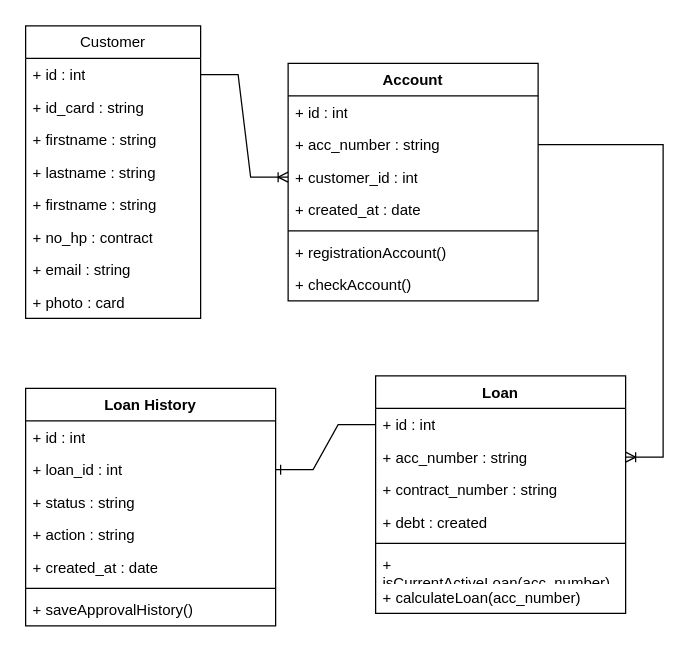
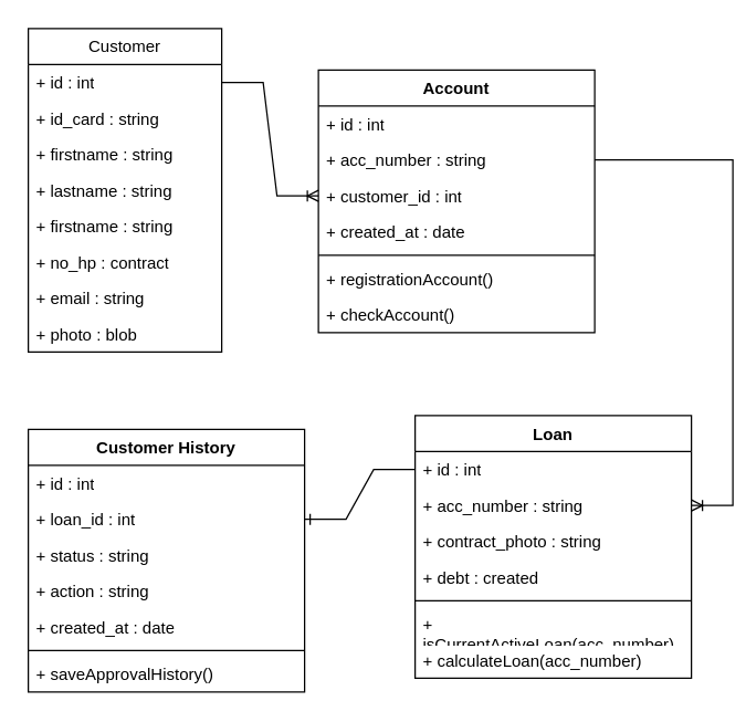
  <mxCell id="0" />
  <mxCell id="1" parent="0" />
  <mxCell id="2" value="Customer" style="swimlane;fontStyle=0;childLayout=stackLayout;horizontal=1;startSize=26;fillColor=none;horizontalStack=0;resizeParent=1;resizeParentMax=0;resizeLast=0;collapsible=1;marginBottom=0;whiteSpace=wrap;html=1;" vertex="1" parent="1"><mxGeometry x="20" y="20" width="140" height="234" as="geometry" /></mxCell>
  <mxCell id="3" value="+ id : int" style="text;strokeColor=none;fillColor=none;align=left;verticalAlign=top;spacingLeft=4;spacingRight=4;overflow=hidden;rotatable=0;points=[[0,0.5],[1,0.5]];portConstraint=eastwest;whiteSpace=wrap;html=1;" vertex="1" parent="2"><mxGeometry y="26" width="140" height="26" as="geometry" /></mxCell>
  <mxCell id="4" value="+ id_card : string" style="text;strokeColor=none;fillColor=none;align=left;verticalAlign=top;spacingLeft=4;spacingRight=4;overflow=hidden;rotatable=0;points=[[0,0.5],[1,0.5]];portConstraint=eastwest;whiteSpace=wrap;html=1;" vertex="1" parent="2"><mxGeometry y="52" width="140" height="26" as="geometry" /></mxCell>
  <mxCell id="5" value="+ firstname : string" style="text;strokeColor=none;fillColor=none;align=left;verticalAlign=top;spacingLeft=4;spacingRight=4;overflow=hidden;rotatable=0;points=[[0,0.5],[1,0.5]];portConstraint=eastwest;whiteSpace=wrap;html=1;" vertex="1" parent="2"><mxGeometry y="78" width="140" height="26" as="geometry" /></mxCell>
  <mxCell id="6" value="+ lastname : string" style="text;strokeColor=none;fillColor=none;align=left;verticalAlign=top;spacingLeft=4;spacingRight=4;overflow=hidden;rotatable=0;points=[[0,0.5],[1,0.5]];portConstraint=eastwest;whiteSpace=wrap;html=1;" vertex="1" parent="2"><mxGeometry y="104" width="140" height="26" as="geometry" /></mxCell>
  <mxCell id="7" value="+ firstname : string" style="text;strokeColor=none;fillColor=none;align=left;verticalAlign=top;spacingLeft=4;spacingRight=4;overflow=hidden;rotatable=0;points=[[0,0.5],[1,0.5]];portConstraint=eastwest;whiteSpace=wrap;html=1;" vertex="1" parent="2"><mxGeometry y="130" width="140" height="26" as="geometry" /></mxCell>
  <mxCell id="8" value="+ no_hp : contract" style="text;strokeColor=none;fillColor=none;align=left;verticalAlign=top;spacingLeft=4;spacingRight=4;overflow=hidden;rotatable=0;points=[[0,0.5],[1,0.5]];portConstraint=eastwest;whiteSpace=wrap;html=1;" vertex="1" parent="2"><mxGeometry y="156" width="140" height="26" as="geometry" /></mxCell>
  <mxCell id="9" value="+ email : string" style="text;strokeColor=none;fillColor=none;align=left;verticalAlign=top;spacingLeft=4;spacingRight=4;overflow=hidden;rotatable=0;points=[[0,0.5],[1,0.5]];portConstraint=eastwest;whiteSpace=wrap;html=1;" vertex="1" parent="2"><mxGeometry y="182" width="140" height="26" as="geometry" /></mxCell>
- <mxCell id="10" value="+ photo : card" style="text;strokeColor=none;fillColor=none;align=left;verticalAlign=top;spacingLeft=4;spacingRight=4;overflow=hidden;rotatable=0;points=[[0,0.5],[1,0.5]];portConstraint=eastwest;whiteSpace=wrap;html=1;" vertex="1" parent="2"><mxGeometry y="208" width="140" height="26" as="geometry" /></mxCell>
+ <mxCell id="10" value="+ photo : blob" style="text;strokeColor=none;fillColor=none;align=left;verticalAlign=top;spacingLeft=4;spacingRight=4;overflow=hidden;rotatable=0;points=[[0,0.5],[1,0.5]];portConstraint=eastwest;whiteSpace=wrap;html=1;" vertex="1" parent="2"><mxGeometry y="208" width="140" height="26" as="geometry" /></mxCell>
  <mxCell id="11" value="" style="edgeStyle=entityRelationEdgeStyle;fontSize=12;html=1;endArrow=ERoneToMany;rounded=0;" edge="1" parent="1" source="3" target="32"><mxGeometry width="100" height="100" relative="1" as="geometry"><mxPoint x="330" y="320" as="sourcePoint" /><mxPoint x="244" y="151" as="targetPoint" /></mxGeometry></mxCell>
  <mxCell id="12" value="Loan" style="swimlane;fontStyle=1;align=center;verticalAlign=top;childLayout=stackLayout;horizontal=1;startSize=26;horizontalStack=0;resizeParent=1;resizeParentMax=0;resizeLast=0;collapsible=1;marginBottom=0;whiteSpace=wrap;html=1;" vertex="1" parent="1"><mxGeometry x="300" y="300" width="200" height="190" as="geometry" /></mxCell>
  <mxCell id="13" value="+ id : int" style="text;strokeColor=none;fillColor=none;align=left;verticalAlign=top;spacingLeft=4;spacingRight=4;overflow=hidden;rotatable=0;points=[[0,0.5],[1,0.5]];portConstraint=eastwest;whiteSpace=wrap;html=1;" vertex="1" parent="12"><mxGeometry y="26" width="200" height="26" as="geometry" /></mxCell>
  <mxCell id="14" value="+ acc_number : string" style="text;strokeColor=none;fillColor=none;align=left;verticalAlign=top;spacingLeft=4;spacingRight=4;overflow=hidden;rotatable=0;points=[[0,0.5],[1,0.5]];portConstraint=eastwest;whiteSpace=wrap;html=1;" vertex="1" parent="12"><mxGeometry y="52" width="200" height="26" as="geometry" /></mxCell>
- <mxCell id="15" value="+ contract_number : string" style="text;strokeColor=none;fillColor=none;align=left;verticalAlign=top;spacingLeft=4;spacingRight=4;overflow=hidden;rotatable=0;points=[[0,0.5],[1,0.5]];portConstraint=eastwest;whiteSpace=wrap;html=1;" vertex="1" parent="12"><mxGeometry y="78" width="200" height="26" as="geometry" /></mxCell>
+ <mxCell id="15" value="+ contract_photo : string" style="text;strokeColor=none;fillColor=none;align=left;verticalAlign=top;spacingLeft=4;spacingRight=4;overflow=hidden;rotatable=0;points=[[0,0.5],[1,0.5]];portConstraint=eastwest;whiteSpace=wrap;html=1;" vertex="1" parent="12"><mxGeometry y="78" width="200" height="26" as="geometry" /></mxCell>
  <mxCell id="16" value="+ debt : created" style="text;strokeColor=none;fillColor=none;align=left;verticalAlign=top;spacingLeft=4;spacingRight=4;overflow=hidden;rotatable=0;points=[[0,0.5],[1,0.5]];portConstraint=eastwest;whiteSpace=wrap;html=1;" vertex="1" parent="12"><mxGeometry y="104" width="200" height="26" as="geometry" /></mxCell>
  <mxCell id="17" value="" style="line;strokeWidth=1;fillColor=none;align=left;verticalAlign=middle;spacingTop=-1;spacingLeft=3;spacingRight=3;rotatable=0;labelPosition=right;points=[];portConstraint=eastwest;strokeColor=inherit;" vertex="1" parent="12"><mxGeometry y="130" width="200" height="8" as="geometry" /></mxCell>
  <mxCell id="18" value="+ isCurrentActiveLoan(acc_number)" style="text;strokeColor=none;fillColor=none;align=left;verticalAlign=top;spacingLeft=4;spacingRight=4;overflow=hidden;rotatable=0;points=[[0,0.5],[1,0.5]];portConstraint=eastwest;whiteSpace=wrap;html=1;" vertex="1" parent="12"><mxGeometry y="138" width="200" height="26" as="geometry" /></mxCell>
  <mxCell id="19" value="+ calculateLoan(acc_number) " style="text;strokeColor=none;fillColor=none;align=left;verticalAlign=top;spacingLeft=4;spacingRight=4;overflow=hidden;rotatable=0;points=[[0,0.5],[1,0.5]];portConstraint=eastwest;whiteSpace=wrap;html=1;" vertex="1" parent="12"><mxGeometry y="164" width="200" height="26" as="geometry" /></mxCell>
- <mxCell id="20" value="Loan History" style="swimlane;fontStyle=1;align=center;verticalAlign=top;childLayout=stackLayout;horizontal=1;startSize=26;horizontalStack=0;resizeParent=1;resizeParentMax=0;resizeLast=0;collapsible=1;marginBottom=0;whiteSpace=wrap;html=1;" vertex="1" parent="1"><mxGeometry x="20" y="310" width="200" height="190" as="geometry" /></mxCell>
+ <mxCell id="20" value="Customer History" style="swimlane;fontStyle=1;align=center;verticalAlign=top;childLayout=stackLayout;horizontal=1;startSize=26;horizontalStack=0;resizeParent=1;resizeParentMax=0;resizeLast=0;collapsible=1;marginBottom=0;whiteSpace=wrap;html=1;" vertex="1" parent="1"><mxGeometry x="20" y="310" width="200" height="190" as="geometry" /></mxCell>
  <mxCell id="21" value="+ id : int" style="text;strokeColor=none;fillColor=none;align=left;verticalAlign=top;spacingLeft=4;spacingRight=4;overflow=hidden;rotatable=0;points=[[0,0.5],[1,0.5]];portConstraint=eastwest;whiteSpace=wrap;html=1;" vertex="1" parent="20"><mxGeometry y="26" width="200" height="26" as="geometry" /></mxCell>
  <mxCell id="22" value="+ loan_id : int" style="text;strokeColor=none;fillColor=none;align=left;verticalAlign=top;spacingLeft=4;spacingRight=4;overflow=hidden;rotatable=0;points=[[0,0.5],[1,0.5]];portConstraint=eastwest;whiteSpace=wrap;html=1;" vertex="1" parent="20"><mxGeometry y="52" width="200" height="26" as="geometry" /></mxCell>
  <mxCell id="23" value="+ status : string" style="text;strokeColor=none;fillColor=none;align=left;verticalAlign=top;spacingLeft=4;spacingRight=4;overflow=hidden;rotatable=0;points=[[0,0.5],[1,0.5]];portConstraint=eastwest;whiteSpace=wrap;html=1;" vertex="1" parent="20"><mxGeometry y="78" width="200" height="26" as="geometry" /></mxCell>
  <mxCell id="24" value="+ action : string" style="text;strokeColor=none;fillColor=none;align=left;verticalAlign=top;spacingLeft=4;spacingRight=4;overflow=hidden;rotatable=0;points=[[0,0.5],[1,0.5]];portConstraint=eastwest;whiteSpace=wrap;html=1;" vertex="1" parent="20"><mxGeometry y="104" width="200" height="26" as="geometry" /></mxCell>
  <mxCell id="25" value="+ created_at : date" style="text;strokeColor=none;fillColor=none;align=left;verticalAlign=top;spacingLeft=4;spacingRight=4;overflow=hidden;rotatable=0;points=[[0,0.5],[1,0.5]];portConstraint=eastwest;whiteSpace=wrap;html=1;" vertex="1" parent="20"><mxGeometry y="130" width="200" height="26" as="geometry" /></mxCell>
  <mxCell id="26" value="" style="line;strokeWidth=1;fillColor=none;align=left;verticalAlign=middle;spacingTop=-1;spacingLeft=3;spacingRight=3;rotatable=0;labelPosition=right;points=[];portConstraint=eastwest;strokeColor=inherit;" vertex="1" parent="20"><mxGeometry y="156" width="200" height="8" as="geometry" /></mxCell>
  <mxCell id="27" value="+ saveApprovalHistory()" style="text;strokeColor=none;fillColor=none;align=left;verticalAlign=top;spacingLeft=4;spacingRight=4;overflow=hidden;rotatable=0;points=[[0,0.5],[1,0.5]];portConstraint=eastwest;whiteSpace=wrap;html=1;" vertex="1" parent="20"><mxGeometry y="164" width="200" height="26" as="geometry" /></mxCell>
  <mxCell id="28" value="" style="edgeStyle=entityRelationEdgeStyle;fontSize=12;html=1;endArrow=ERone;endFill=1;rounded=0;" edge="1" parent="1" source="13" target="22"><mxGeometry width="100" height="100" relative="1" as="geometry"><mxPoint x="490" y="270" as="sourcePoint" /><mxPoint x="590" y="170" as="targetPoint" /></mxGeometry></mxCell>
  <mxCell id="29" value="Account" style="swimlane;fontStyle=1;align=center;verticalAlign=top;childLayout=stackLayout;horizontal=1;startSize=26;horizontalStack=0;resizeParent=1;resizeParentMax=0;resizeLast=0;collapsible=1;marginBottom=0;whiteSpace=wrap;html=1;" vertex="1" parent="1"><mxGeometry x="230" y="50" width="200" height="190" as="geometry" /></mxCell>
  <mxCell id="30" value="+ id : int" style="text;strokeColor=none;fillColor=none;align=left;verticalAlign=top;spacingLeft=4;spacingRight=4;overflow=hidden;rotatable=0;points=[[0,0.5],[1,0.5]];portConstraint=eastwest;whiteSpace=wrap;html=1;" vertex="1" parent="29"><mxGeometry y="26" width="200" height="26" as="geometry" /></mxCell>
  <mxCell id="31" value="+ acc_number : string" style="text;strokeColor=none;fillColor=none;align=left;verticalAlign=top;spacingLeft=4;spacingRight=4;overflow=hidden;rotatable=0;points=[[0,0.5],[1,0.5]];portConstraint=eastwest;whiteSpace=wrap;html=1;" vertex="1" parent="29"><mxGeometry y="52" width="200" height="26" as="geometry" /></mxCell>
  <mxCell id="32" value="+ customer_id : int" style="text;strokeColor=none;fillColor=none;align=left;verticalAlign=top;spacingLeft=4;spacingRight=4;overflow=hidden;rotatable=0;points=[[0,0.5],[1,0.5]];portConstraint=eastwest;whiteSpace=wrap;html=1;" vertex="1" parent="29"><mxGeometry y="78" width="200" height="26" as="geometry" /></mxCell>
  <mxCell id="33" value="+ created_at : date" style="text;strokeColor=none;fillColor=none;align=left;verticalAlign=top;spacingLeft=4;spacingRight=4;overflow=hidden;rotatable=0;points=[[0,0.5],[1,0.5]];portConstraint=eastwest;whiteSpace=wrap;html=1;" vertex="1" parent="29"><mxGeometry y="104" width="200" height="26" as="geometry" /></mxCell>
  <mxCell id="34" value="" style="line;strokeWidth=1;fillColor=none;align=left;verticalAlign=middle;spacingTop=-1;spacingLeft=3;spacingRight=3;rotatable=0;labelPosition=right;points=[];portConstraint=eastwest;strokeColor=inherit;" vertex="1" parent="29"><mxGeometry y="130" width="200" height="8" as="geometry" /></mxCell>
  <mxCell id="35" value="+ registrationAccount()" style="text;strokeColor=none;fillColor=none;align=left;verticalAlign=top;spacingLeft=4;spacingRight=4;overflow=hidden;rotatable=0;points=[[0,0.5],[1,0.5]];portConstraint=eastwest;whiteSpace=wrap;html=1;" vertex="1" parent="29"><mxGeometry y="138" width="200" height="26" as="geometry" /></mxCell>
  <mxCell id="36" value="+ checkAccount() " style="text;strokeColor=none;fillColor=none;align=left;verticalAlign=top;spacingLeft=4;spacingRight=4;overflow=hidden;rotatable=0;points=[[0,0.5],[1,0.5]];portConstraint=eastwest;whiteSpace=wrap;html=1;" vertex="1" parent="29"><mxGeometry y="164" width="200" height="26" as="geometry" /></mxCell>
  <mxCell id="37" value="" style="edgeStyle=entityRelationEdgeStyle;fontSize=12;html=1;endArrow=ERoneToMany;rounded=0;" edge="1" parent="1" source="31" target="14"><mxGeometry width="100" height="100" relative="1" as="geometry"><mxPoint x="390" y="340" as="sourcePoint" /><mxPoint x="490" y="240" as="targetPoint" /></mxGeometry></mxCell>
